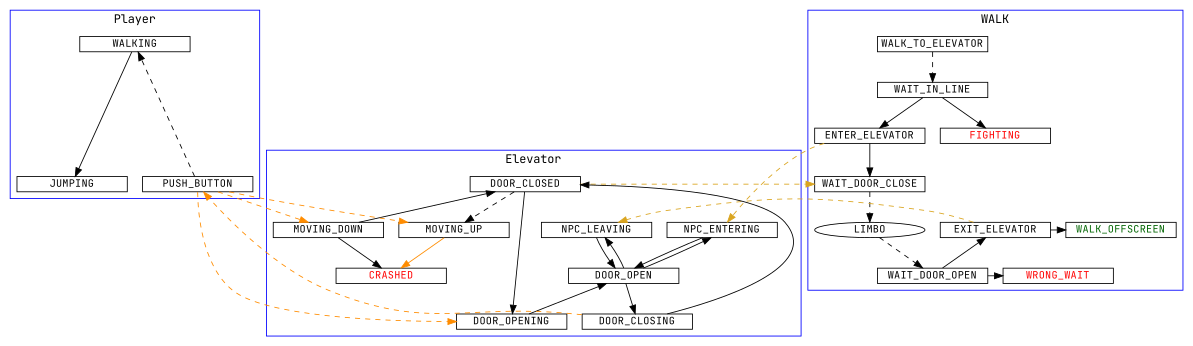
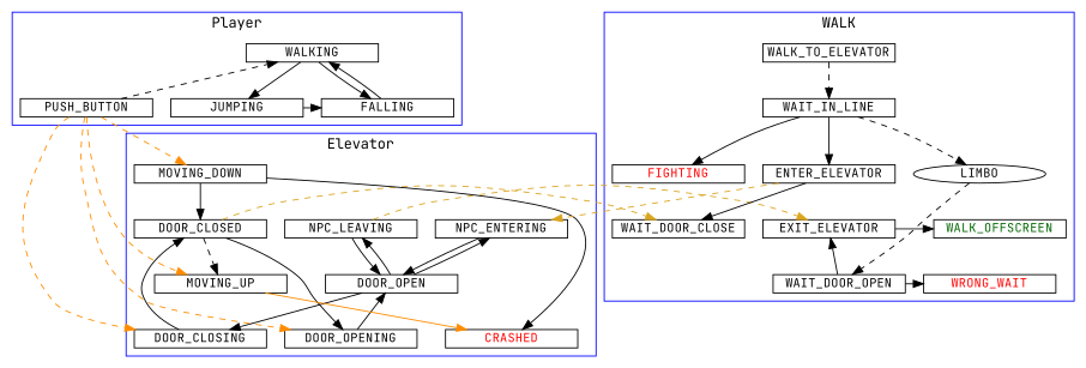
  digraph {
    color=blue
    fontname="JetBrains Mono"
    newrank=true
    node [fixedsize=true fontname="JetBrains Mono" fontsize=12 shape=box]
    edge [fontname="JetBrains Mono"]
    WALKING [height=0.25 width=1.8]
    WALK_TO_ELEVATOR [height=0.25 width=1.8]
    DOOR_CLOSED [height=0.25 width=1.8]
    WAIT_DOOR_CLOSE [height=0.25 width=1.8]
    NPC_ENTERING [height=0.25 width=1.8]
    EXIT_ELEVATOR [height=0.25 width=1.8]
    WAIT_DOOR_OPEN [height=0.25 width=1.8]
    n8 [fontcolor=red height=0.25 label=WRONG_WAIT width=1.8]
    MOVING_DOWN [height=0.25 width=1.8]
    LIMBO [height=0.25 shape=oval width=1.8]
    DOOR_OPEN [height=0.25 width=1.8]
    WALK_OFFSCREEN [fontcolor=darkgreen height=0.25 width=1.8]
    JUMPING [height=0.25 width=1.8]
+   FALLING [height=0.25 width=1.8]
    PUSH_BUTTON [height=0.25 width=1.8]
    DOOR_OPENING [height=0.25 width=1.8]
    DOOR_CLOSING [height=0.25 width=1.8]
    NPC_LEAVING [height=0.25 width=1.8]
    MOVING_UP [height=0.25 width=1.8]
    CRASHED [fontcolor=red height=0.25 width=1.8]
    WAIT_IN_LINE [height=0.25 width=1.8]
    ENTER_ELEVATOR [height=0.25 width=1.8]
    FIGHTING [fontcolor=red height=0.25 width=1.8]
    subgraph sub_1 {
      rank=same
      WALKING
      WALK_TO_ELEVATOR
    }
    subgraph sub_2 {
      rank=same
      EXIT_ELEVATOR
      WALK_OFFSCREEN
    }
    subgraph sub_3 {
      rank=same
      DOOR_CLOSED
      WAIT_DOOR_CLOSE
    }
    subgraph sub_4 {
      rank=same
      WAIT_DOOR_OPEN
      DOOR_OPEN
    }
    subgraph sub_5 {
      rank=same
      NPC_ENTERING
      EXIT_ELEVATOR
    }
    subgraph sub_6 {
      rank=same
      WAIT_DOOR_OPEN
      n8
    }
    subgraph sub_7 {
      rank=same
      MOVING_DOWN
      LIMBO
    }
    subgraph cluster_8 {
      label=Player
      sortv=1
      WALKING
      subgraph sub_9 {
        label=Player
        rank=same
        sortv=1
        JUMPING
+       FALLING
        PUSH_BUTTON
      }
    }
    subgraph cluster_10 {
      label=Elevator
      sortv=2
      DOOR_CLOSED
      MOVING_DOWN
      DOOR_OPEN
      MOVING_UP
      CRASHED
      subgraph sub_11 {
        label=Elevator
        rank=same
        sortv=2
        DOOR_OPENING
        DOOR_CLOSING
      }
      subgraph sub_12 {
        label=Elevator
        rank=same
        sortv=2
        NPC_ENTERING
        NPC_LEAVING
      }
    }
    subgraph cluster_13 {
      label=WALK
      sortv=3
      WALK_TO_ELEVATOR
      WAIT_DOOR_CLOSE
      EXIT_ELEVATOR
      WAIT_DOOR_OPEN
      n8
      LIMBO
      WALK_OFFSCREEN
      WAIT_IN_LINE
      ENTER_ELEVATOR
      FIGHTING
    }
    WALKING -> JUMPING
+   WALKING -> FALLING
    WALK_TO_ELEVATOR -> WAIT_IN_LINE [style=dashed]
    DOOR_CLOSED -> WAIT_DOOR_CLOSE [color=goldenrod style=dashed]
    DOOR_CLOSED -> DOOR_OPENING
    DOOR_CLOSED -> MOVING_UP [style=dashed]
-   WAIT_DOOR_CLOSE -> LIMBO [style=dashed]
+   WAIT_IN_LINE -> LIMBO [style=dashed]
    NPC_ENTERING -> DOOR_OPEN
    EXIT_ELEVATOR -> WALK_OFFSCREEN
-   EXIT_ELEVATOR -> NPC_LEAVING [color=goldenrod style=dashed]
+   NPC_LEAVING -> EXIT_ELEVATOR [color=goldenrod style=dashed]
    WAIT_DOOR_OPEN -> EXIT_ELEVATOR
    WAIT_DOOR_OPEN -> n8
    MOVING_DOWN -> DOOR_CLOSED
    MOVING_DOWN -> CRASHED
    LIMBO -> WAIT_DOOR_OPEN [style=dashed]
    DOOR_OPEN -> NPC_ENTERING
    DOOR_OPEN -> DOOR_CLOSING
    DOOR_OPEN -> NPC_LEAVING
+   JUMPING -> FALLING
+   FALLING -> WALKING
    PUSH_BUTTON -> WALKING [style=dashed]
    PUSH_BUTTON -> MOVING_DOWN [color=darkorange style=dashed]
    PUSH_BUTTON -> DOOR_OPENING [color=darkorange style=dashed]
-   DOOR_CLOSING -> PUSH_BUTTON [color=darkorange style=dashed]
+   PUSH_BUTTON -> DOOR_CLOSING [color=darkorange style=dashed]
    PUSH_BUTTON -> MOVING_UP [color=darkorange style=dashed]
    DOOR_OPENING -> DOOR_OPEN
    DOOR_CLOSING -> DOOR_CLOSED
    NPC_LEAVING -> DOOR_OPEN
    MOVING_UP -> CRASHED [color=darkorange]
    WAIT_IN_LINE -> ENTER_ELEVATOR
    WAIT_IN_LINE -> FIGHTING
    ENTER_ELEVATOR -> WAIT_DOOR_CLOSE
    ENTER_ELEVATOR -> NPC_ENTERING [color=goldenrod style=dashed]
  }
